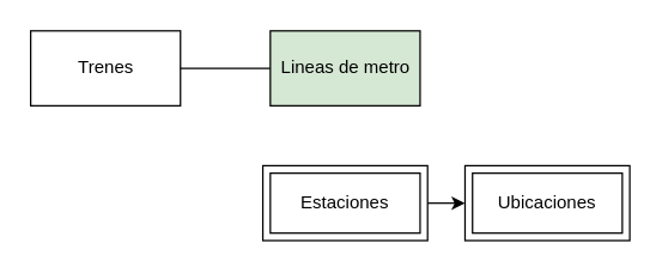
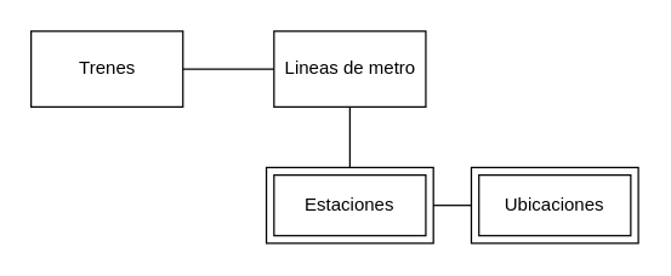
  <mxCell id="0" />
  <mxCell id="1" parent="0" />
  <mxCell id="2" value="Trenes" style="html=1;dashed=0;whitespace=wrap;" vertex="1" parent="1"><mxGeometry x="20" y="20" width="100" height="50" as="geometry" /></mxCell>
- <mxCell id="3" value="Lineas de metro" style="html=1;dashed=0;whitespace=wrap;fillColor=#d5e8d4;" vertex="1" parent="1"><mxGeometry x="180" y="20" width="100" height="50" as="geometry" /></mxCell>
+ <mxCell id="3" value="Lineas de metro" style="html=1;dashed=0;whitespace=wrap;" vertex="1" parent="1"><mxGeometry x="180" y="20" width="100" height="50" as="geometry" /></mxCell>
  <mxCell id="4" value="Estaciones" style="shape=ext;margin=3;double=1;whiteSpace=wrap;html=1;align=center;" vertex="1" parent="1"><mxGeometry x="175" y="110" width="110" height="50" as="geometry" /></mxCell>
  <mxCell id="5" value="Ubicaciones" style="shape=ext;margin=3;double=1;whiteSpace=wrap;html=1;align=center;" vertex="1" parent="1"><mxGeometry x="310" y="110" width="110" height="50" as="geometry" /></mxCell>
  <mxCell id="6" value="" style="endArrow=none;html=1;exitX=1;exitY=0.5;exitDx=0;exitDy=0;entryX=0;entryY=0.5;entryDx=0;entryDy=0;" edge="1" parent="1" source="2" target="3"><mxGeometry width="50" height="50" relative="1" as="geometry"><mxPoint x="230" y="150" as="sourcePoint" /><mxPoint x="280" y="100" as="targetPoint" /></mxGeometry></mxCell>
- <mxCell id="8" value="" style="endArrow=classic;html=1;exitX=1;exitY=0.5;exitDx=0;exitDy=0;entryX=0;entryY=0.5;entryDx=0;entryDy=0;" edge="1" parent="1" source="4" target="5"><mxGeometry width="50" height="50" relative="1" as="geometry"><mxPoint x="140" y="65" as="sourcePoint" /><mxPoint x="200" y="65" as="targetPoint" /></mxGeometry></mxCell>
+ <mxCell id="7" value="" style="endArrow=none;html=1;exitX=0.5;exitY=0;exitDx=0;exitDy=0;entryX=0.5;entryY=1;entryDx=0;entryDy=0;" edge="1" parent="1" source="4" target="3"><mxGeometry width="50" height="50" relative="1" as="geometry"><mxPoint x="130" y="55" as="sourcePoint" /><mxPoint x="190" y="55" as="targetPoint" /></mxGeometry></mxCell>
+ <mxCell id="8" value="" style="endArrow=none;html=1;exitX=1;exitY=0.5;exitDx=0;exitDy=0;entryX=0;entryY=0.5;entryDx=0;entryDy=0;" edge="1" parent="1" source="4" target="5"><mxGeometry width="50" height="50" relative="1" as="geometry"><mxPoint x="140" y="65" as="sourcePoint" /><mxPoint x="200" y="65" as="targetPoint" /></mxGeometry></mxCell>
